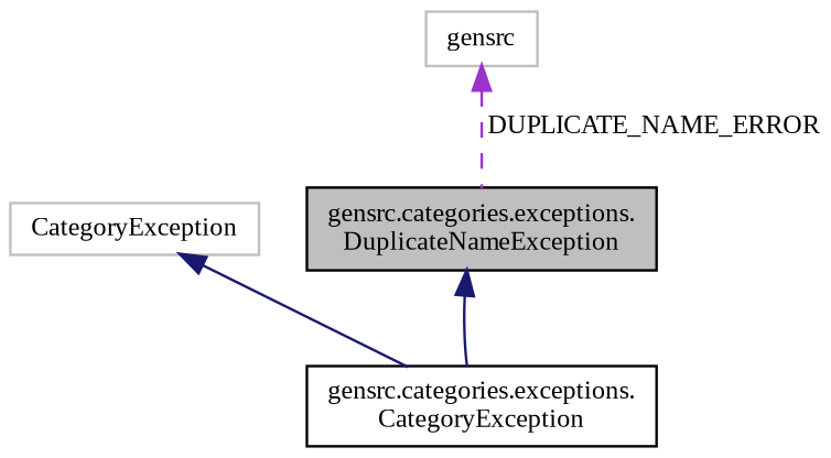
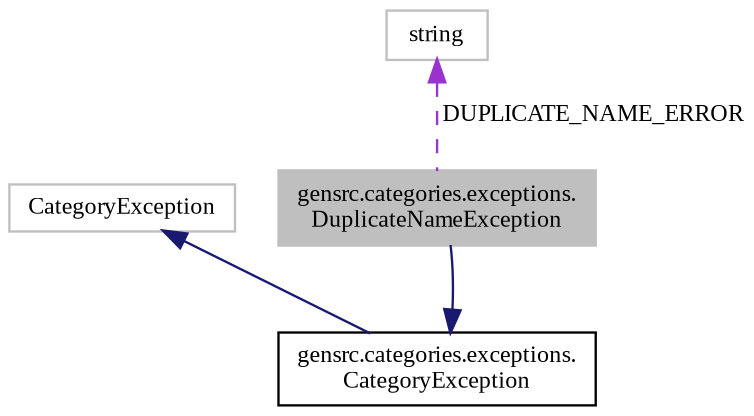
  digraph {
    fontname="Liberation Serif"
    node [color=black fillcolor=white fontname="Liberation Serif" fontsize=10 shape=record style=filled]
    edge [color=midnightblue dir=back fontname="Liberation Serif" fontsize=10 labelfontname=Helvetica labelfontsize=10 style=solid]
-   n1 [fillcolor=grey75 fontcolor=black height=0.2 label="gensrc.categories.exceptions.\lDuplicateNameException" width=0.4]
+   n1 [color=grey75 fillcolor=grey75 fontcolor=black height=0.2 label="gensrc.categories.exceptions.\lDuplicateNameException" width=0.4]
    n2 [height=0.2 label="gensrc.categories.exceptions.\lCategoryException" width=0.4]
    n3 [color=grey75 height=0.2 label=CategoryException width=0.4]
-   n4 [color=grey75 height=0.2 label=gensrc width=0.4]
-   n1 -> n2
+   n4 [color=grey75 height=0.2 label=string width=0.4]
+   n2 -> n1
    n3 -> n2
    n4 -> n1 [color=darkorchid3 label=" DUPLICATE_NAME_ERROR" style=dashed]
  }
